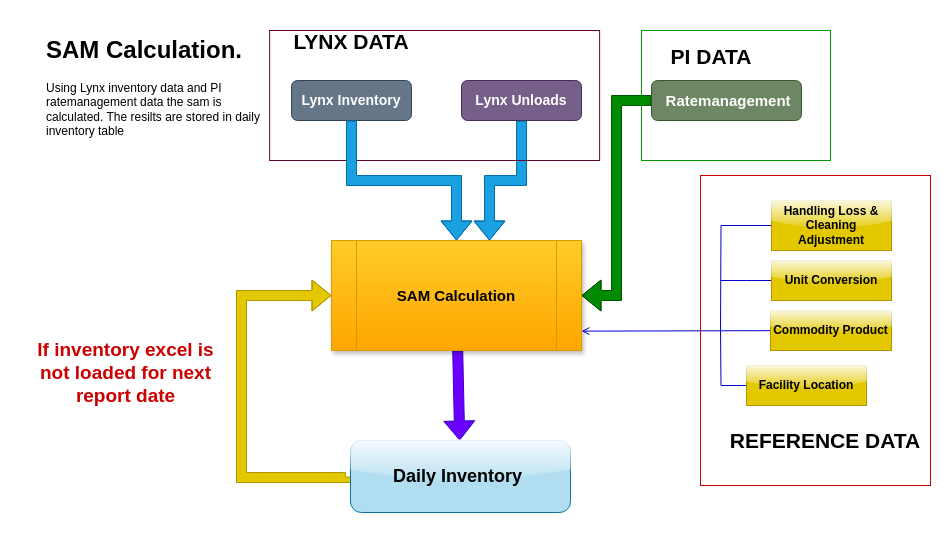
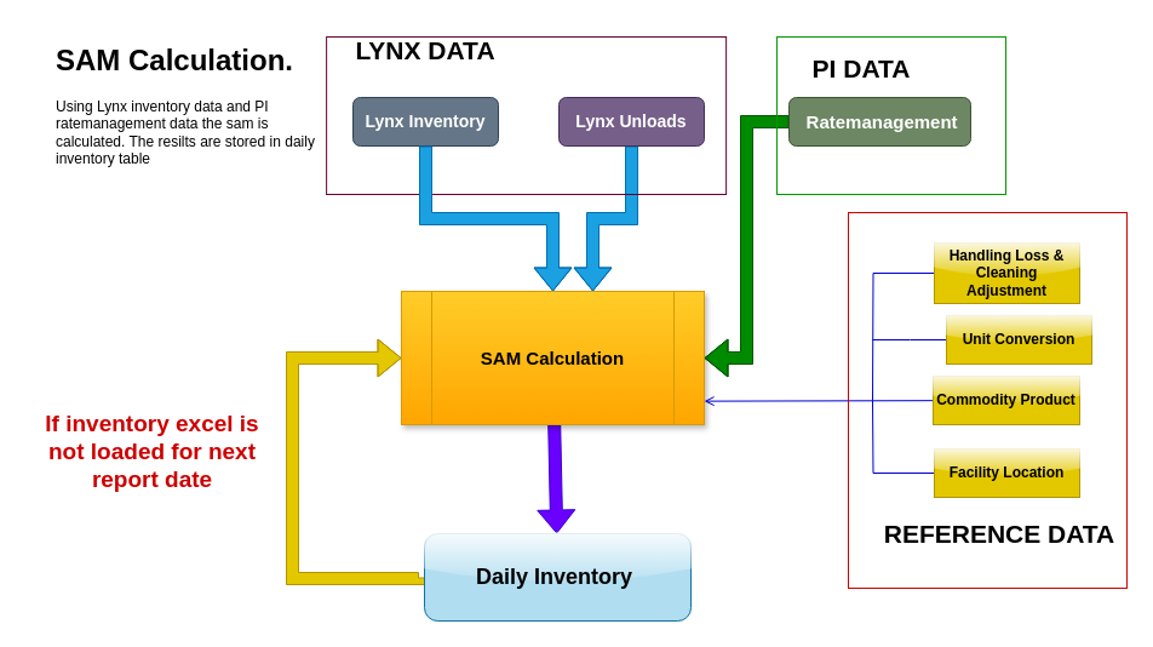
  <mxCell id="0" />
  <mxCell id="1" parent="0" />
  <mxCell id="2" value="&lt;b&gt;&lt;font style=&quot;font-size: 14px&quot;&gt;Lynx Inventory&lt;/font&gt;&lt;/b&gt;" style="rounded=1;whiteSpace=wrap;html=1;fontSize=12;glass=0;strokeWidth=1;shadow=0;fillColor=#647687;strokeColor=#314354;fontColor=#ffffff;" parent="1" vertex="1"><mxGeometry x="291" y="80" width="120" height="40" as="geometry" /></mxCell>
  <mxCell id="3" style="edgeStyle=orthogonalEdgeStyle;rounded=0;orthogonalLoop=1;jettySize=auto;html=1;exitX=0.5;exitY=1;exitDx=0;exitDy=0;strokeColor=#006EAF;shape=flexArrow;fillColor=#1ba1e2;entryX=0.632;entryY=0;entryDx=0;entryDy=0;entryPerimeter=0;" edge="1" parent="1" source="4" target="8"><mxGeometry relative="1" as="geometry"><mxPoint x="461" y="240" as="targetPoint" /></mxGeometry></mxCell>
  <mxCell id="4" value="&lt;b&gt;&lt;font style=&quot;font-size: 14px&quot;&gt;Lynx Unloads&lt;/font&gt;&lt;/b&gt;" style="rounded=1;whiteSpace=wrap;html=1;fillColor=#76608a;strokeColor=#432D57;fontColor=#ffffff;" vertex="1" parent="1"><mxGeometry x="461" y="80" width="120" height="40" as="geometry" /></mxCell>
  <mxCell id="5" style="edgeStyle=orthogonalEdgeStyle;rounded=0;orthogonalLoop=1;jettySize=auto;html=1;entryX=1;entryY=0.5;entryDx=0;entryDy=0;strokeColor=#005700;shape=flexArrow;fillColor=#008a00;" edge="1" parent="1" source="6" target="8"><mxGeometry relative="1" as="geometry" /></mxCell>
  <mxCell id="6" value="&lt;b&gt;&lt;font style=&quot;font-size: 15px&quot;&gt;&amp;nbsp;Ratemanagement&lt;/font&gt;&lt;/b&gt;" style="rounded=1;whiteSpace=wrap;html=1;fillColor=#6d8764;strokeColor=#3A5431;fontColor=#ffffff;" vertex="1" parent="1"><mxGeometry x="651" y="80" width="150" height="40" as="geometry" /></mxCell>
  <mxCell id="7" value="" style="shape=flexArrow;rounded=0;orthogonalLoop=1;jettySize=auto;html=1;strokeColor=#3700CC;fillColor=#6a00ff;" edge="1" parent="1" source="8" target="11"><mxGeometry relative="1" as="geometry" /></mxCell>
  <mxCell id="8" value="&lt;b&gt;&lt;font style=&quot;font-size: 15px&quot;&gt;SAM Calculation&lt;/font&gt;&lt;/b&gt;" style="shape=process;whiteSpace=wrap;html=1;backgroundOutline=1;rounded=0;shadow=1;glass=0;comic=0;fillColor=#ffcd28;strokeColor=#d79b00;gradientColor=#ffa500;" vertex="1" parent="1"><mxGeometry x="331" y="240" width="250" height="110" as="geometry" /></mxCell>
  <mxCell id="9" value="&lt;h1&gt;SAM Calculation.&lt;/h1&gt;&lt;div&gt;Using Lynx inventory data and PI ratemanagement data the sam is calculated. The resilts are stored in daily inventory table&amp;nbsp;&lt;/div&gt;" style="text;html=1;strokeColor=none;fillColor=none;spacing=5;spacingTop=-20;whiteSpace=wrap;overflow=hidden;rounded=0;shadow=0;glass=1;comic=0;" vertex="1" parent="1"><mxGeometry x="41" y="30" width="230" height="140" as="geometry" /></mxCell>
  <mxCell id="10" style="edgeStyle=orthogonalEdgeStyle;rounded=0;orthogonalLoop=1;jettySize=auto;html=1;exitX=0;exitY=0.5;exitDx=0;exitDy=0;entryX=0;entryY=0.5;entryDx=0;entryDy=0;strokeColor=#B09500;shape=flexArrow;fillColor=#e3c800;" edge="1" parent="1" source="11" target="8"><mxGeometry relative="1" as="geometry"><Array as="points"><mxPoint x="241" y="477" /><mxPoint x="241" y="295" /></Array></mxGeometry></mxCell>
  <mxCell id="11" value="&lt;b&gt;&lt;font style=&quot;font-size: 18px&quot;&gt;Daily Inventory&amp;nbsp;&lt;/font&gt;&lt;/b&gt;" style="rounded=1;whiteSpace=wrap;html=1;shadow=0;glass=1;comic=0;strokeColor=#10739e;fillColor=#b1ddf0;" vertex="1" parent="1"><mxGeometry x="350" y="440" width="220" height="72" as="geometry" /></mxCell>
  <mxCell id="12" style="rounded=0;orthogonalLoop=1;jettySize=auto;html=1;strokeColor=#0000CC;edgeStyle=orthogonalEdgeStyle;endArrow=none;endFill=0;" edge="1" parent="1" source="13"><mxGeometry relative="1" as="geometry"><mxPoint x="720" y="330" as="targetPoint" /></mxGeometry></mxCell>
  <mxCell id="13" value="&lt;b&gt;&lt;font color=&quot;#000000&quot;&gt;Handling Loss &amp;amp; Cleaning Adjustment&lt;/font&gt;&lt;/b&gt;" style="rounded=0;whiteSpace=wrap;html=1;shadow=0;glass=1;comic=0;strokeColor=#B09500;fillColor=#e3c800;fontColor=#ffffff;" vertex="1" parent="1"><mxGeometry x="771" y="200" width="120" height="50" as="geometry" /></mxCell>
  <mxCell id="14" style="edgeStyle=orthogonalEdgeStyle;rounded=0;orthogonalLoop=1;jettySize=auto;html=1;strokeColor=#0000CC;endArrow=none;endFill=0;" edge="1" parent="1" source="15"><mxGeometry relative="1" as="geometry"><mxPoint x="720" y="280" as="targetPoint" /></mxGeometry></mxCell>
- <mxCell id="15" value="&lt;b&gt;&lt;font color=&quot;#000000&quot;&gt;Unit Conversion&lt;/font&gt;&lt;/b&gt;" style="rounded=0;whiteSpace=wrap;html=1;shadow=0;glass=1;comic=0;strokeColor=#B09500;fillColor=#e3c800;fontColor=#ffffff;" vertex="1" parent="1"><mxGeometry x="771" y="260" width="120" height="40" as="geometry" /></mxCell>
+ <mxCell id="15" value="&lt;b&gt;&lt;font color=&quot;#000000&quot;&gt;Unit Conversion&lt;/font&gt;&lt;/b&gt;" style="rounded=0;whiteSpace=wrap;html=1;shadow=0;glass=1;comic=0;strokeColor=#B09500;fillColor=#e3c800;fontColor=#ffffff;" vertex="1" parent="1"><mxGeometry x="781" y="260" width="120" height="40" as="geometry" /></mxCell>
  <mxCell id="16" style="edgeStyle=none;rounded=1;orthogonalLoop=1;jettySize=auto;html=1;entryX=1;entryY=0.824;entryDx=0;entryDy=0;entryPerimeter=0;strokeColor=#0000CC;endArrow=open;" edge="1" parent="1" source="17" target="8"><mxGeometry relative="1" as="geometry" /></mxCell>
  <mxCell id="17" value="&lt;b&gt;&lt;font color=&quot;#000000&quot;&gt;Commodity Product&lt;/font&gt;&lt;/b&gt;" style="rounded=0;whiteSpace=wrap;html=1;shadow=0;glass=1;comic=0;strokeColor=#B09500;fillColor=#e3c800;fontColor=#ffffff;" vertex="1" parent="1"><mxGeometry x="770" y="310" width="121" height="40" as="geometry" /></mxCell>
  <mxCell id="18" style="edgeStyle=orthogonalEdgeStyle;rounded=0;orthogonalLoop=1;jettySize=auto;html=1;strokeColor=#0000CC;endArrow=none;endFill=0;" edge="1" parent="1" source="19"><mxGeometry relative="1" as="geometry"><mxPoint x="720" y="330" as="targetPoint" /></mxGeometry></mxCell>
- <mxCell id="19" value="&lt;b&gt;&lt;font color=&quot;#000000&quot;&gt;Facility Location&lt;/font&gt;&lt;/b&gt;" style="rounded=0;whiteSpace=wrap;html=1;shadow=0;glass=1;comic=0;strokeColor=#B09500;fillColor=#e3c800;fontColor=#ffffff;" vertex="1" parent="1"><mxGeometry x="746" y="365" width="120" height="40" as="geometry" /></mxCell>
+ <mxCell id="19" value="&lt;b&gt;&lt;font color=&quot;#000000&quot;&gt;Facility Location&lt;/font&gt;&lt;/b&gt;" style="rounded=0;whiteSpace=wrap;html=1;shadow=0;glass=1;comic=0;strokeColor=#B09500;fillColor=#e3c800;fontColor=#ffffff;" vertex="1" parent="1"><mxGeometry x="771" y="370" width="120" height="40" as="geometry" /></mxCell>
  <mxCell id="20" value="&lt;b&gt;&lt;font style=&quot;font-size: 21px&quot;&gt;PI DATA&lt;/font&gt;&lt;/b&gt;" style="text;html=1;strokeColor=none;fillColor=none;align=center;verticalAlign=middle;whiteSpace=wrap;rounded=0;shadow=0;glass=1;comic=0;" vertex="1" parent="1"><mxGeometry x="651" y="40" width="120" height="32" as="geometry" /></mxCell>
  <mxCell id="21" value="&lt;b&gt;&lt;font style=&quot;font-size: 21px&quot;&gt;LYNX DATA&lt;/font&gt;&lt;/b&gt;&lt;span style=&quot;color: rgba(0 , 0 , 0 , 0) ; font-family: monospace ; font-size: 0px ; white-space: nowrap&quot;&gt;%3CmxGraphModel%3E%3Croot%3E%3CmxCell%20id%3D%220%22%2F%3E%3CmxCell%20id%3D%221%22%20parent%3D%220%22%2F%3E%3CmxCell%20id%3D%222%22%20value%3D%22%26lt%3Bb%26gt%3B%26lt%3Bfont%20style%3D%26quot%3Bfont-size%3A%2021px%26quot%3B%26gt%3BPI%20DATA%26lt%3B%2Ffont%26gt%3B%26lt%3B%2Fb%26gt%3B%22%20style%3D%22text%3Bhtml%3D1%3BstrokeColor%3Dnone%3BfillColor%3Dnone%3Balign%3Dcenter%3BverticalAlign%3Dmiddle%3BwhiteSpace%3Dwrap%3Brounded%3D0%3Bshadow%3D0%3Bglass%3D1%3Bcomic%3D0%3B%22%20vertex%3D%221%22%20parent%3D%221%22%3E%3CmxGeometry%20x%3D%22520%22%20y%3D%2240%22%20width%3D%22120%22%20height%3D%2232%22%20as%3D%22geometry%22%2F%3E%3C%2FmxCell%3E%3C%2Froot%3E%3C%2FmxGraphModel%3E&lt;/span&gt;" style="text;html=1;strokeColor=none;fillColor=none;align=center;verticalAlign=middle;whiteSpace=wrap;rounded=0;shadow=0;glass=1;comic=0;" vertex="1" parent="1"><mxGeometry x="291" y="20" width="120" height="42" as="geometry" /></mxCell>
  <mxCell id="22" value="&lt;span style=&quot;font-size: 21px&quot;&gt;&lt;b&gt;REFERENCE DATA&lt;/b&gt;&lt;/span&gt;" style="text;html=1;strokeColor=none;fillColor=none;align=center;verticalAlign=middle;whiteSpace=wrap;rounded=0;shadow=0;glass=1;comic=0;" vertex="1" parent="1"><mxGeometry x="720" y="419" width="210" height="42" as="geometry" /></mxCell>
  <mxCell id="23" value="" style="rounded=0;whiteSpace=wrap;html=1;shadow=0;glass=1;comic=0;strokeColor=#009900;fillColor=none;fontStyle=1" vertex="1" parent="1"><mxGeometry x="641" y="30" width="189" height="130" as="geometry" /></mxCell>
  <mxCell id="24" value="" style="rounded=0;whiteSpace=wrap;html=1;shadow=0;glass=1;comic=0;strokeColor=#CC0000;fillColor=none;" vertex="1" parent="1"><mxGeometry x="700" y="175" width="230" height="310" as="geometry" /></mxCell>
  <mxCell id="25" value="" style="rounded=0;whiteSpace=wrap;html=1;shadow=0;glass=1;comic=0;strokeColor=#660033;fillColor=none;fontColor=#ffffff;" vertex="1" parent="1"><mxGeometry x="269.12" y="30" width="330" height="130" as="geometry" /></mxCell>
  <mxCell id="26" style="edgeStyle=orthogonalEdgeStyle;rounded=0;orthogonalLoop=1;jettySize=auto;html=1;strokeColor=#006EAF;shape=flexArrow;fillColor=#1ba1e2;entryX=0.5;entryY=0;entryDx=0;entryDy=0;" edge="1" parent="1" source="2" target="8"><mxGeometry relative="1" as="geometry"><mxPoint x="351" y="120" as="sourcePoint" /><mxPoint x="456" y="240" as="targetPoint" /></mxGeometry></mxCell>
  <mxCell id="27" value="&lt;font color=&quot;#cc0000&quot;&gt;&lt;span style=&quot;font-size: 19px&quot;&gt;&lt;b&gt;If inventory excel is not loaded for next report date&lt;br&gt;&lt;br&gt;&lt;/b&gt;&lt;/span&gt;&lt;/font&gt;" style="text;html=1;strokeColor=none;fillColor=none;align=center;verticalAlign=middle;whiteSpace=wrap;rounded=0;shadow=0;glass=1;comic=0;" vertex="1" parent="1"><mxGeometry x="20" y="349" width="211" height="70" as="geometry" /></mxCell>
